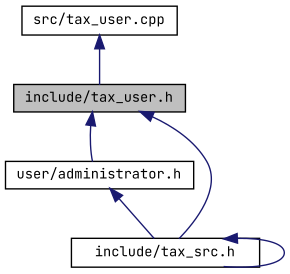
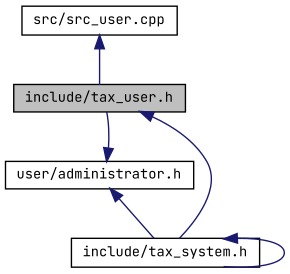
  digraph {
    fontname="JetBrains Mono"
    node [color=black fillcolor=white fontname="JetBrains Mono" fontsize=10 shape=record style=filled]
    edge [color=midnightblue dir=back fontname="JetBrains Mono" fontsize=10 labelfontname=Helvetica labelfontsize=10 style=solid]
    n1 [fillcolor=grey75 fontcolor=black height=0.2 label="include/tax_user.h" width=0.4]
    n2 [height=0.2 label="user/administrator.h" width=0.4]
-   n3 [height=0.2 label="include/tax_src.h" width=0.4]
-   n4 [height=0.2 label="src/tax_user.cpp" width=0.4]
-   n1 -> n2
+   n3 [height=0.2 label="include/tax_system.h" width=0.4]
+   n4 [height=0.2 label="src/src_user.cpp" width=0.4]
+   n2 -> n1
    n1 -> n3
    n2 -> n3
    n3 -> n3
    n4 -> n1
  }
